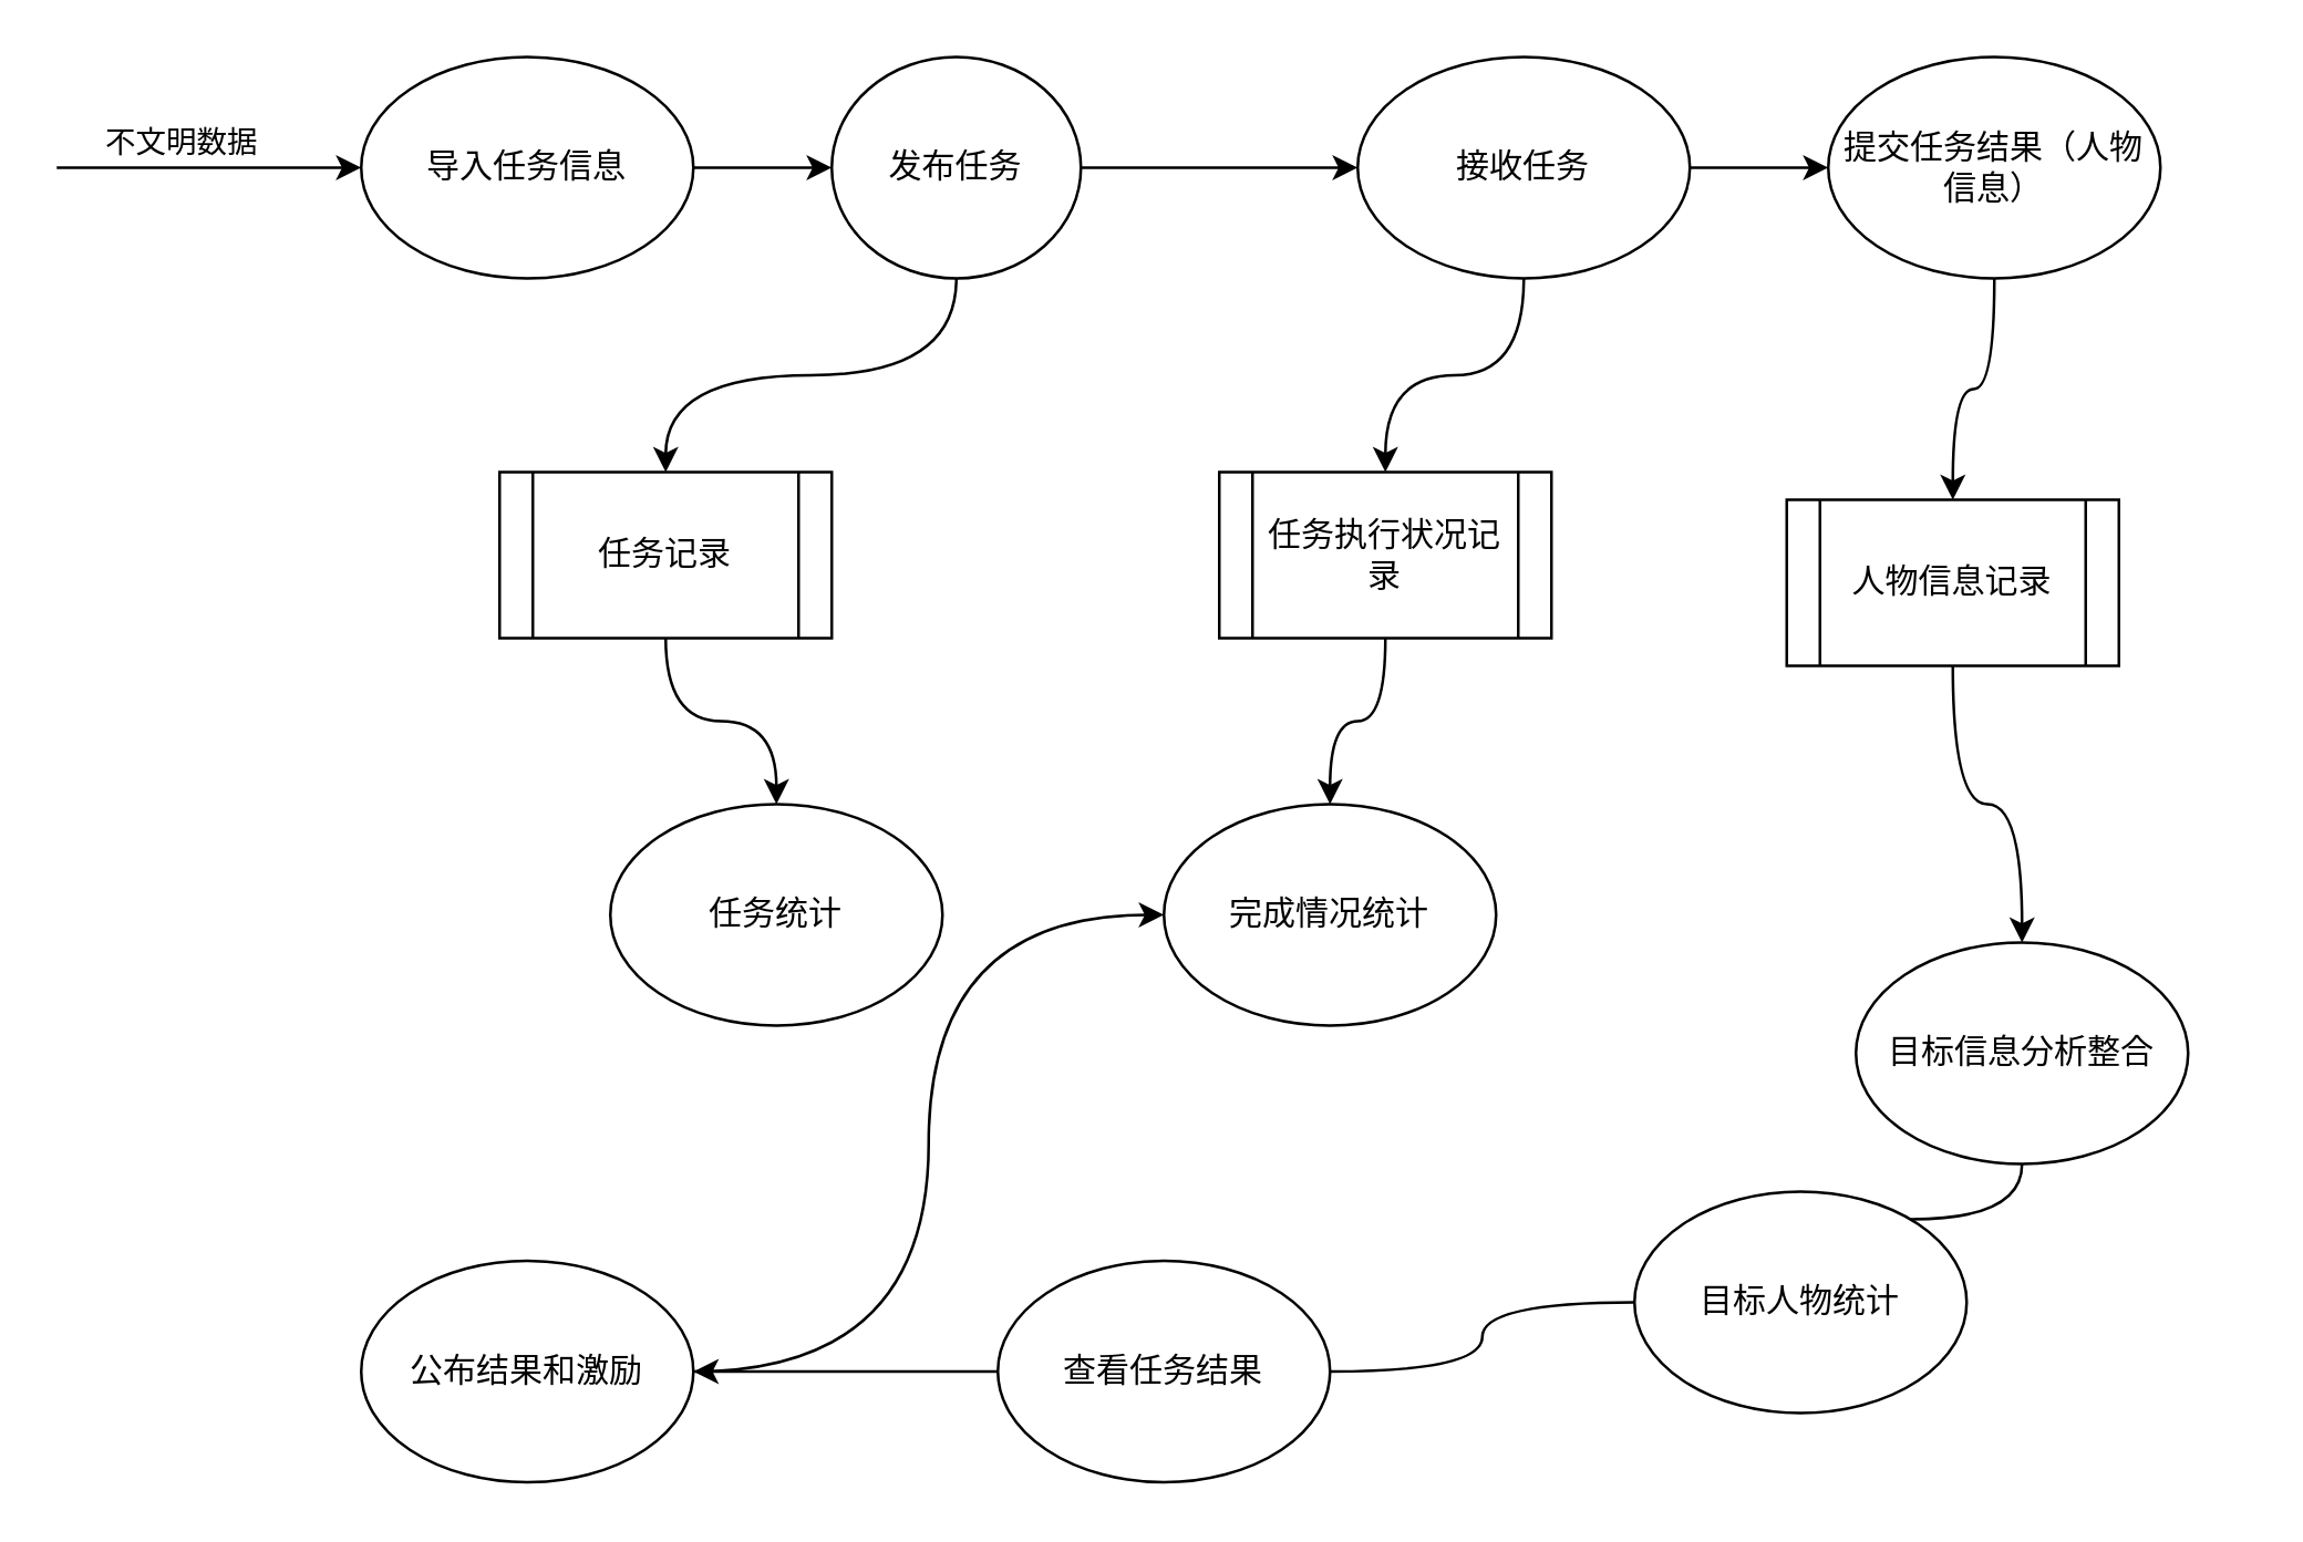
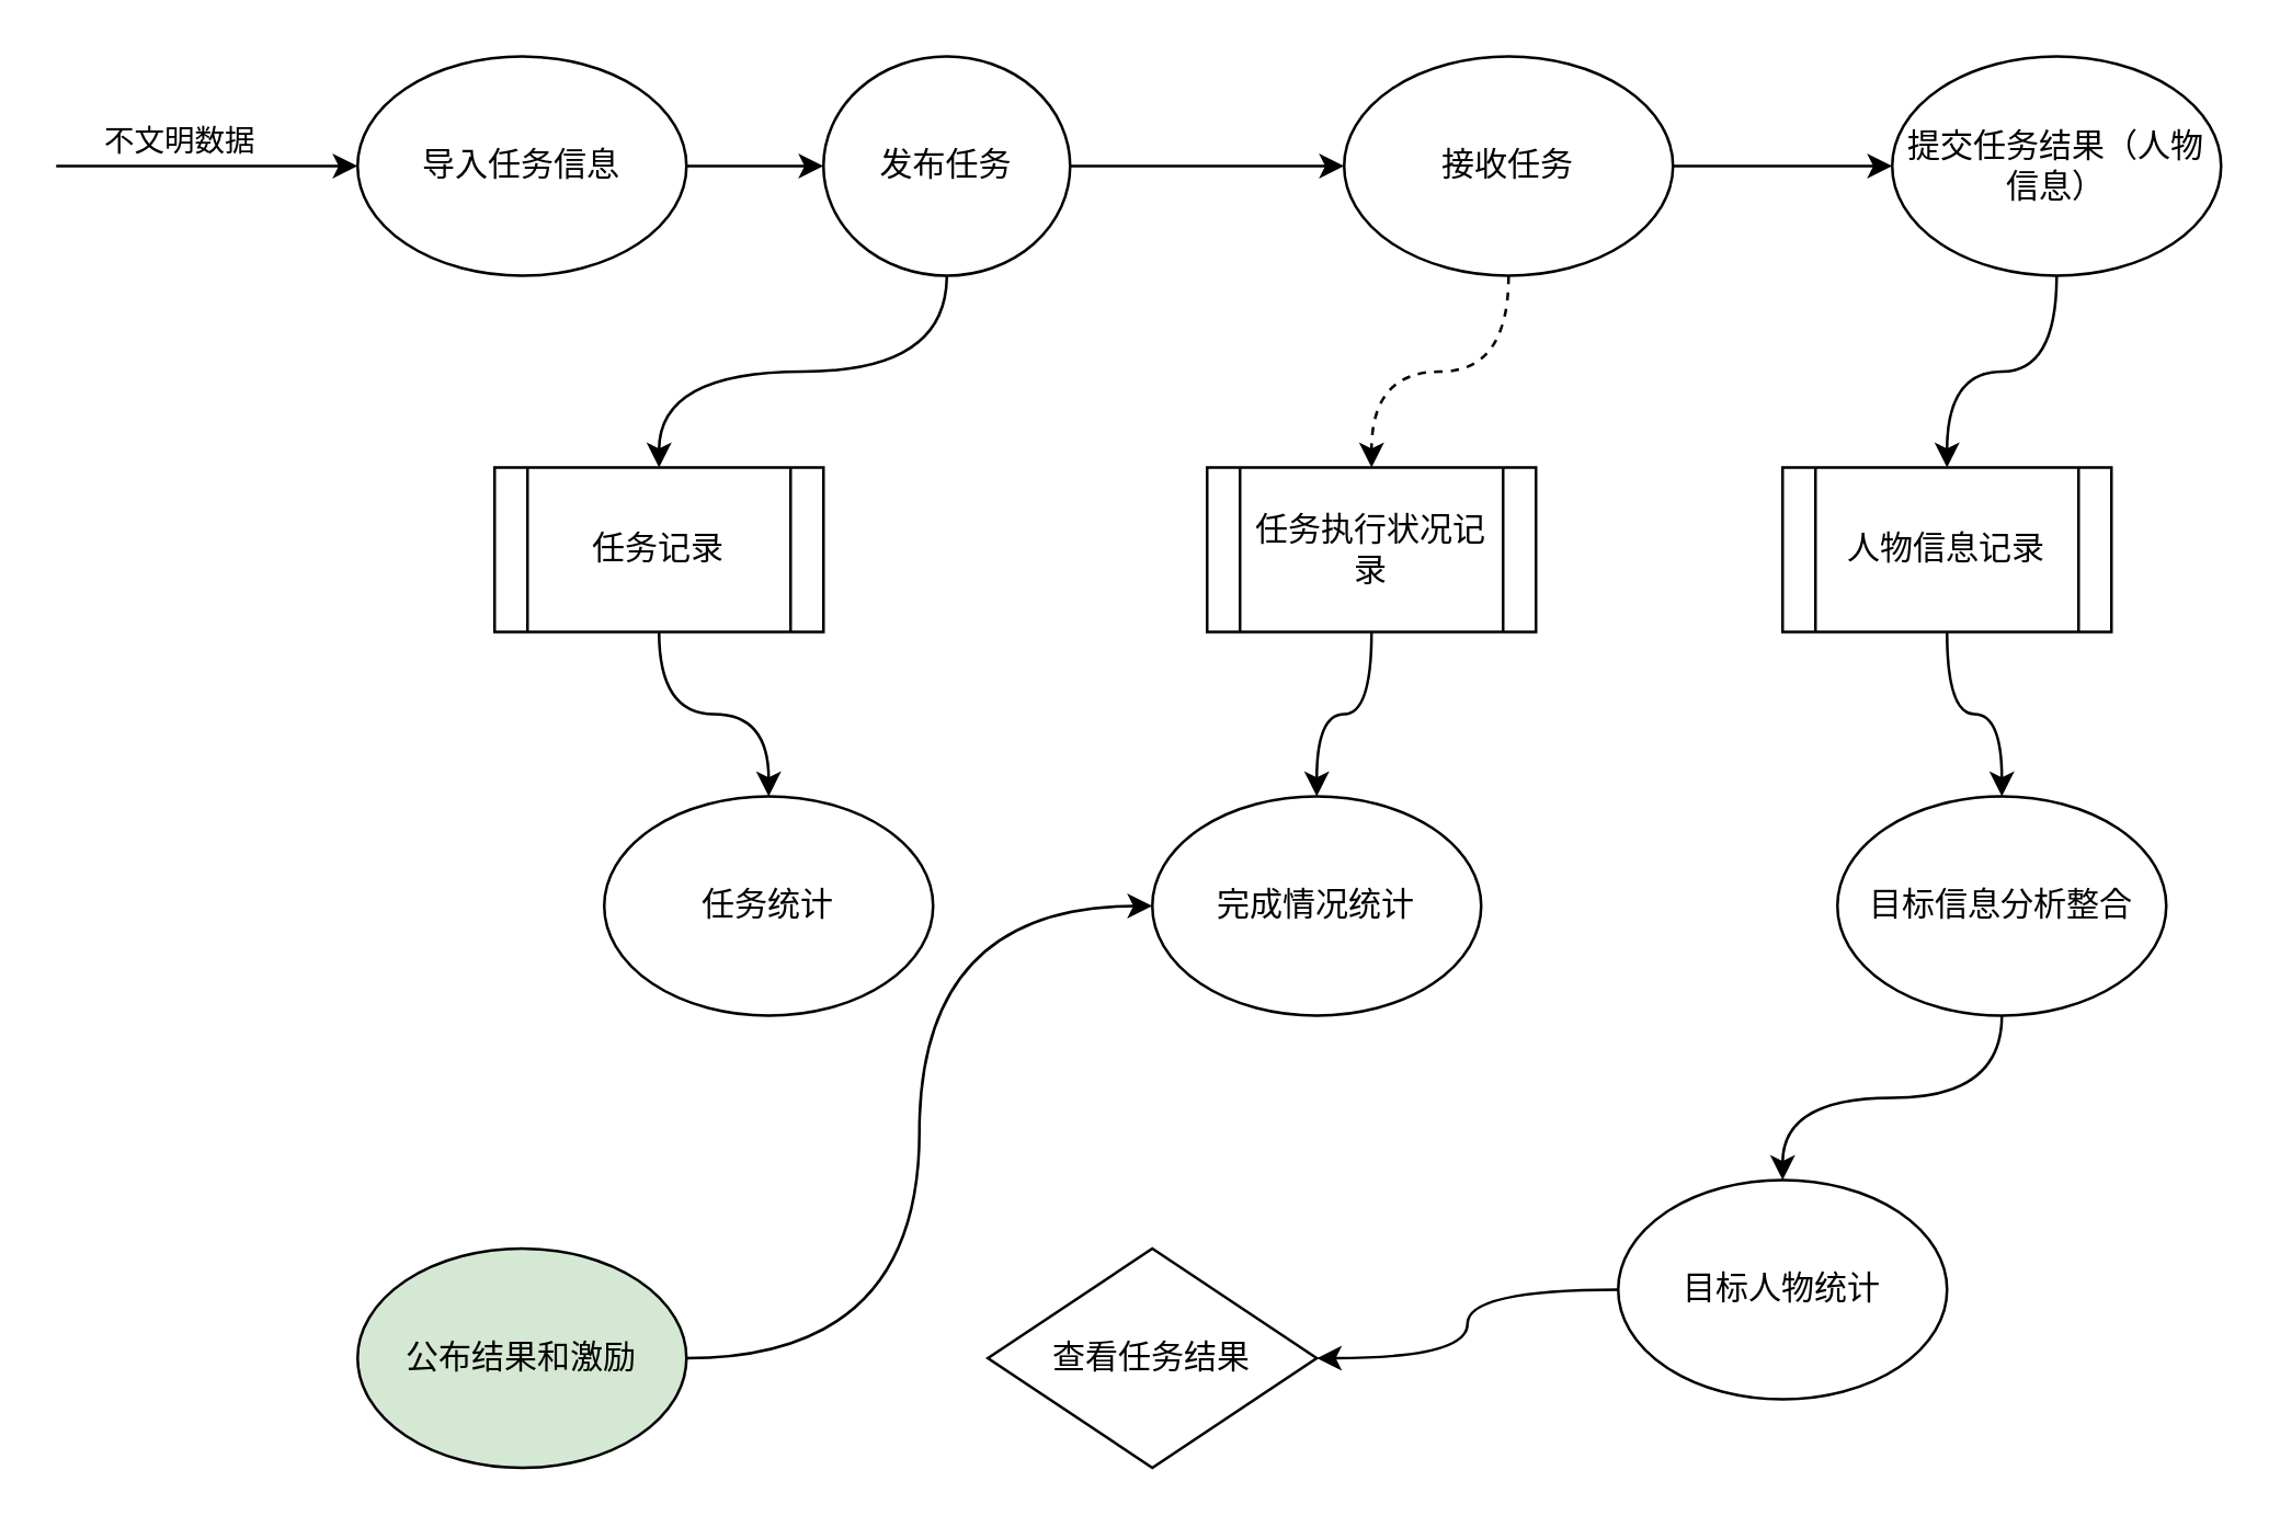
  <mxCell id="0" />
  <mxCell id="1" parent="0" />
  <mxCell id="2" style="edgeStyle=orthogonalEdgeStyle;rounded=0;orthogonalLoop=1;jettySize=auto;html=1;entryX=0;entryY=0.5;entryDx=0;entryDy=0;" edge="1" parent="1" source="3" target="8"><mxGeometry relative="1" as="geometry" /></mxCell>
  <mxCell id="3" value="导入任务信息" style="ellipse;whiteSpace=wrap;html=1;" vertex="1" parent="1"><mxGeometry x="130" y="20" width="120" height="80" as="geometry" /></mxCell>
  <mxCell id="4" value="" style="endArrow=classic;html=1;rounded=0;entryX=0;entryY=0.5;entryDx=0;entryDy=0;" edge="1" parent="1" target="3"><mxGeometry width="50" height="50" relative="1" as="geometry"><mxPoint x="20" y="60" as="sourcePoint" /><mxPoint x="440" y="80" as="targetPoint" /></mxGeometry></mxCell>
  <mxCell id="5" value="不文明数据" style="edgeLabel;html=1;align=center;verticalAlign=middle;resizable=0;points=[];" vertex="1" connectable="0" parent="4"><mxGeometry x="-0.206" y="-2" relative="1" as="geometry"><mxPoint y="-12" as="offset" /></mxGeometry></mxCell>
  <mxCell id="6" style="edgeStyle=orthogonalEdgeStyle;rounded=0;orthogonalLoop=1;jettySize=auto;html=1;" edge="1" parent="1" source="8" target="15"><mxGeometry relative="1" as="geometry" /></mxCell>
  <mxCell id="7" style="edgeStyle=orthogonalEdgeStyle;rounded=0;orthogonalLoop=1;jettySize=auto;html=1;entryX=0.5;entryY=0;entryDx=0;entryDy=0;curved=1;" edge="1" parent="1" source="8" target="10"><mxGeometry relative="1" as="geometry" /></mxCell>
  <mxCell id="8" value="发布任务" style="ellipse;whiteSpace=wrap;html=1;" vertex="1" parent="1"><mxGeometry x="300" y="20" width="90" height="80" as="geometry" /></mxCell>
  <mxCell id="9" style="edgeStyle=orthogonalEdgeStyle;rounded=0;orthogonalLoop=1;jettySize=auto;html=1;curved=1;" edge="1" parent="1" source="10" target="21"><mxGeometry relative="1" as="geometry" /></mxCell>
  <mxCell id="10" value="任务记录" style="shape=process;whiteSpace=wrap;html=1;backgroundOutline=1;" vertex="1" parent="1"><mxGeometry x="180" y="170" width="120" height="60" as="geometry" /></mxCell>
  <mxCell id="11" style="edgeStyle=orthogonalEdgeStyle;rounded=0;orthogonalLoop=1;jettySize=auto;html=1;curved=1;" edge="1" parent="1" source="12" target="20"><mxGeometry relative="1" as="geometry" /></mxCell>
  <mxCell id="12" value="任务执行状况记录" style="shape=process;whiteSpace=wrap;html=1;backgroundOutline=1;" vertex="1" parent="1"><mxGeometry x="440" y="170" width="120" height="60" as="geometry" /></mxCell>
- <mxCell id="13" style="edgeStyle=orthogonalEdgeStyle;rounded=0;orthogonalLoop=1;jettySize=auto;html=1;curved=1;" edge="1" parent="1" source="15" target="12"><mxGeometry relative="1" as="geometry" /></mxCell>
+ <mxCell id="13" style="edgeStyle=orthogonalEdgeStyle;rounded=0;orthogonalLoop=1;jettySize=auto;html=1;curved=1;dashed=1;" edge="1" parent="1" source="15" target="12"><mxGeometry relative="1" as="geometry" /></mxCell>
  <mxCell id="14" style="edgeStyle=orthogonalEdgeStyle;rounded=0;orthogonalLoop=1;jettySize=auto;html=1;" edge="1" parent="1" source="15" target="19"><mxGeometry relative="1" as="geometry" /></mxCell>
  <mxCell id="15" value="接收任务" style="ellipse;whiteSpace=wrap;html=1;" vertex="1" parent="1"><mxGeometry x="490" y="20" width="120" height="80" as="geometry" /></mxCell>
  <mxCell id="16" style="edgeStyle=orthogonalEdgeStyle;rounded=0;orthogonalLoop=1;jettySize=auto;html=1;curved=1;" edge="1" parent="1" source="17" target="23"><mxGeometry relative="1" as="geometry" /></mxCell>
- <mxCell id="17" value="人物信息记录" style="shape=process;whiteSpace=wrap;html=1;backgroundOutline=1;" vertex="1" parent="1"><mxGeometry x="645" y="180" width="120" height="60" as="geometry" /></mxCell>
+ <mxCell id="17" value="人物信息记录" style="shape=process;whiteSpace=wrap;html=1;backgroundOutline=1;" vertex="1" parent="1"><mxGeometry x="650" y="170" width="120" height="60" as="geometry" /></mxCell>
  <mxCell id="18" style="edgeStyle=orthogonalEdgeStyle;rounded=0;orthogonalLoop=1;jettySize=auto;html=1;curved=1;" edge="1" parent="1" source="19" target="17"><mxGeometry relative="1" as="geometry" /></mxCell>
- <mxCell id="19" value="提交任务结果（人物信息）" style="ellipse;whiteSpace=wrap;html=1;" vertex="1" parent="1"><mxGeometry x="660" y="20" width="120" height="80" as="geometry" /></mxCell>
+ <mxCell id="19" value="提交任务结果（人物信息）" style="ellipse;whiteSpace=wrap;html=1;" vertex="1" parent="1"><mxGeometry x="690" y="20" width="120" height="80" as="geometry" /></mxCell>
  <mxCell id="20" value="完成情况统计" style="ellipse;whiteSpace=wrap;html=1;" vertex="1" parent="1"><mxGeometry x="420" y="290" width="120" height="80" as="geometry" /></mxCell>
  <mxCell id="21" value="任务统计" style="ellipse;whiteSpace=wrap;html=1;" vertex="1" parent="1"><mxGeometry x="220" y="290" width="120" height="80" as="geometry" /></mxCell>
  <mxCell id="22" style="edgeStyle=orthogonalEdgeStyle;rounded=0;orthogonalLoop=1;jettySize=auto;html=1;curved=1;" edge="1" parent="1" source="23" target="25"><mxGeometry relative="1" as="geometry" /></mxCell>
- <mxCell id="23" value="目标信息分析整合" style="ellipse;whiteSpace=wrap;html=1;" vertex="1" parent="1"><mxGeometry x="670" y="340" width="120" height="80" as="geometry" /></mxCell>
- <mxCell id="24" style="edgeStyle=orthogonalEdgeStyle;rounded=0;orthogonalLoop=1;jettySize=auto;html=1;curved=1;endArrow=none;" edge="1" parent="1" source="25" target="27"><mxGeometry relative="1" as="geometry" /></mxCell>
+ <mxCell id="23" value="目标信息分析整合" style="ellipse;whiteSpace=wrap;html=1;" vertex="1" parent="1"><mxGeometry x="670" y="290" width="120" height="80" as="geometry" /></mxCell>
+ <mxCell id="24" style="edgeStyle=orthogonalEdgeStyle;rounded=0;orthogonalLoop=1;jettySize=auto;html=1;curved=1;" edge="1" parent="1" source="25" target="27"><mxGeometry relative="1" as="geometry" /></mxCell>
  <mxCell id="25" value="目标人物统计" style="ellipse;whiteSpace=wrap;html=1;" vertex="1" parent="1"><mxGeometry x="590" y="430" width="120" height="80" as="geometry" /></mxCell>
- <mxCell id="26" style="edgeStyle=orthogonalEdgeStyle;rounded=0;orthogonalLoop=1;jettySize=auto;html=1;entryX=1;entryY=0.5;entryDx=0;entryDy=0;curved=1;" edge="1" parent="1" source="27" target="29"><mxGeometry relative="1" as="geometry" /></mxCell>
- <mxCell id="27" value="查看任务结果" style="ellipse;whiteSpace=wrap;html=1;" vertex="1" parent="1"><mxGeometry x="360" y="455" width="120" height="80" as="geometry" /></mxCell>
+ <mxCell id="27" value="查看任务结果" style="rhombus;whiteSpace=wrap;html=1;" vertex="1" parent="1"><mxGeometry x="360" y="455" width="120" height="80" as="geometry" /></mxCell>
  <mxCell id="28" style="edgeStyle=orthogonalEdgeStyle;rounded=0;orthogonalLoop=1;jettySize=auto;html=1;entryX=0;entryY=0.5;entryDx=0;entryDy=0;curved=1;" edge="1" parent="1" source="29" target="20"><mxGeometry relative="1" as="geometry" /></mxCell>
- <mxCell id="29" value="公布结果和激励" style="ellipse;whiteSpace=wrap;html=1;" vertex="1" parent="1"><mxGeometry x="130" y="455" width="120" height="80" as="geometry" /></mxCell>
+ <mxCell id="29" value="公布结果和激励" style="ellipse;whiteSpace=wrap;html=1;fillColor=#d5e8d4;" vertex="1" parent="1"><mxGeometry x="130" y="455" width="120" height="80" as="geometry" /></mxCell>
